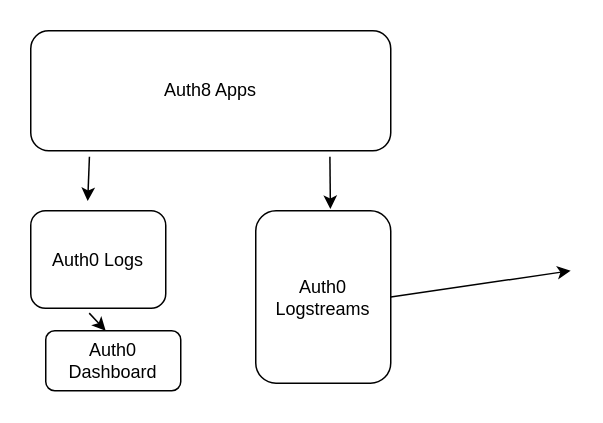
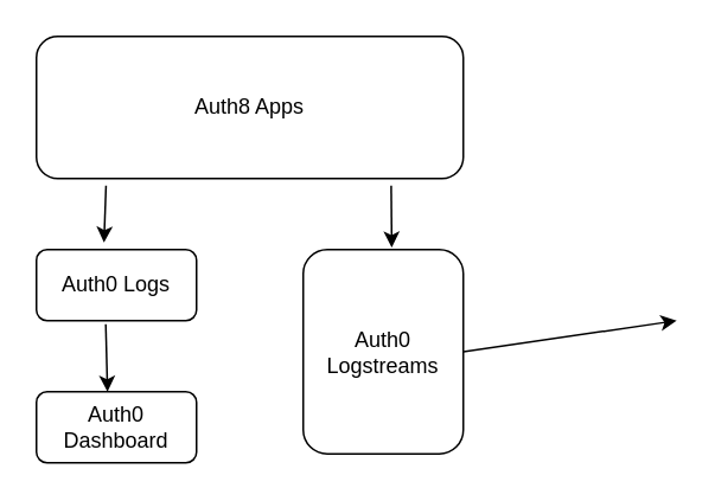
  <mxCell id="0" />
  <mxCell id="1" parent="0" />
  <mxCell id="2" value="Auth8 Apps" style="rounded=1;whiteSpace=wrap;html=1;fontSize=12;glass=0;strokeWidth=1;shadow=0;" parent="1" vertex="1"><mxGeometry x="20" y="20" width="240" height="80" as="geometry" /></mxCell>
- <mxCell id="3" value="Auth0 Logs" style="rounded=1;whiteSpace=wrap;html=1;fontSize=12;glass=0;strokeWidth=1;shadow=0;" vertex="1" parent="1"><mxGeometry x="20" y="140" width="90" height="65" as="geometry" /></mxCell>
+ <mxCell id="3" value="Auth0 Logs" style="rounded=1;whiteSpace=wrap;html=1;fontSize=12;glass=0;strokeWidth=1;shadow=0;" vertex="1" parent="1"><mxGeometry x="20" y="140" width="90" height="40" as="geometry" /></mxCell>
  <mxCell id="4" value="Auth0 Logstreams" style="rounded=1;whiteSpace=wrap;html=1;fontSize=12;glass=0;strokeWidth=1;shadow=0;" vertex="1" parent="1"><mxGeometry x="170" y="140" width="90" height="115" as="geometry" /></mxCell>
- <mxCell id="5" value="Auth0 Dashboard" style="rounded=1;whiteSpace=wrap;html=1;fontSize=12;glass=0;strokeWidth=1;shadow=0;" vertex="1" parent="1"><mxGeometry x="30" y="220" width="90" height="40" as="geometry" /></mxCell>
+ <mxCell id="5" value="Auth0 Dashboard" style="rounded=1;whiteSpace=wrap;html=1;fontSize=12;glass=0;strokeWidth=1;shadow=0;" vertex="1" parent="1"><mxGeometry x="20" y="220" width="90" height="40" as="geometry" /></mxCell>
  <mxCell id="6" value="" style="endArrow=classic;html=1;rounded=0;exitX=0.163;exitY=1.05;exitDx=0;exitDy=0;exitPerimeter=0;entryX=0.422;entryY=-0.1;entryDx=0;entryDy=0;entryPerimeter=0;" edge="1" parent="1" source="2" target="3"><mxGeometry width="50" height="50" relative="1" as="geometry"><mxPoint x="370" y="280" as="sourcePoint" /><mxPoint x="370" y="320" as="targetPoint" /></mxGeometry></mxCell>
  <mxCell id="7" value="" style="endArrow=classic;html=1;rounded=0;exitX=0.433;exitY=1.05;exitDx=0;exitDy=0;exitPerimeter=0;entryX=0.444;entryY=0;entryDx=0;entryDy=0;entryPerimeter=0;" edge="1" parent="1" source="3" target="5"><mxGeometry width="50" height="50" relative="1" as="geometry"><mxPoint x="69" y="114" as="sourcePoint" /><mxPoint x="68" y="146" as="targetPoint" /></mxGeometry></mxCell>
  <mxCell id="8" value="" style="endArrow=classic;html=1;rounded=0;entryX=0.553;entryY=-0.01;entryDx=0;entryDy=0;exitX=0.831;exitY=1.05;exitDx=0;exitDy=0;exitPerimeter=0;entryPerimeter=0;" edge="1" parent="1" source="2" target="4"><mxGeometry width="50" height="50" relative="1" as="geometry"><mxPoint x="220" y="110" as="sourcePoint" /><mxPoint x="218" y="130" as="targetPoint" /></mxGeometry></mxCell>
  <mxCell id="9" value="" style="endArrow=classic;html=1;rounded=0;exitX=1;exitY=0.5;exitDx=0;exitDy=0;" edge="1" parent="1" source="4"><mxGeometry width="50" height="50" relative="1" as="geometry"><mxPoint x="270" y="220" as="sourcePoint" /><mxPoint x="380" y="180" as="targetPoint" /></mxGeometry></mxCell>
